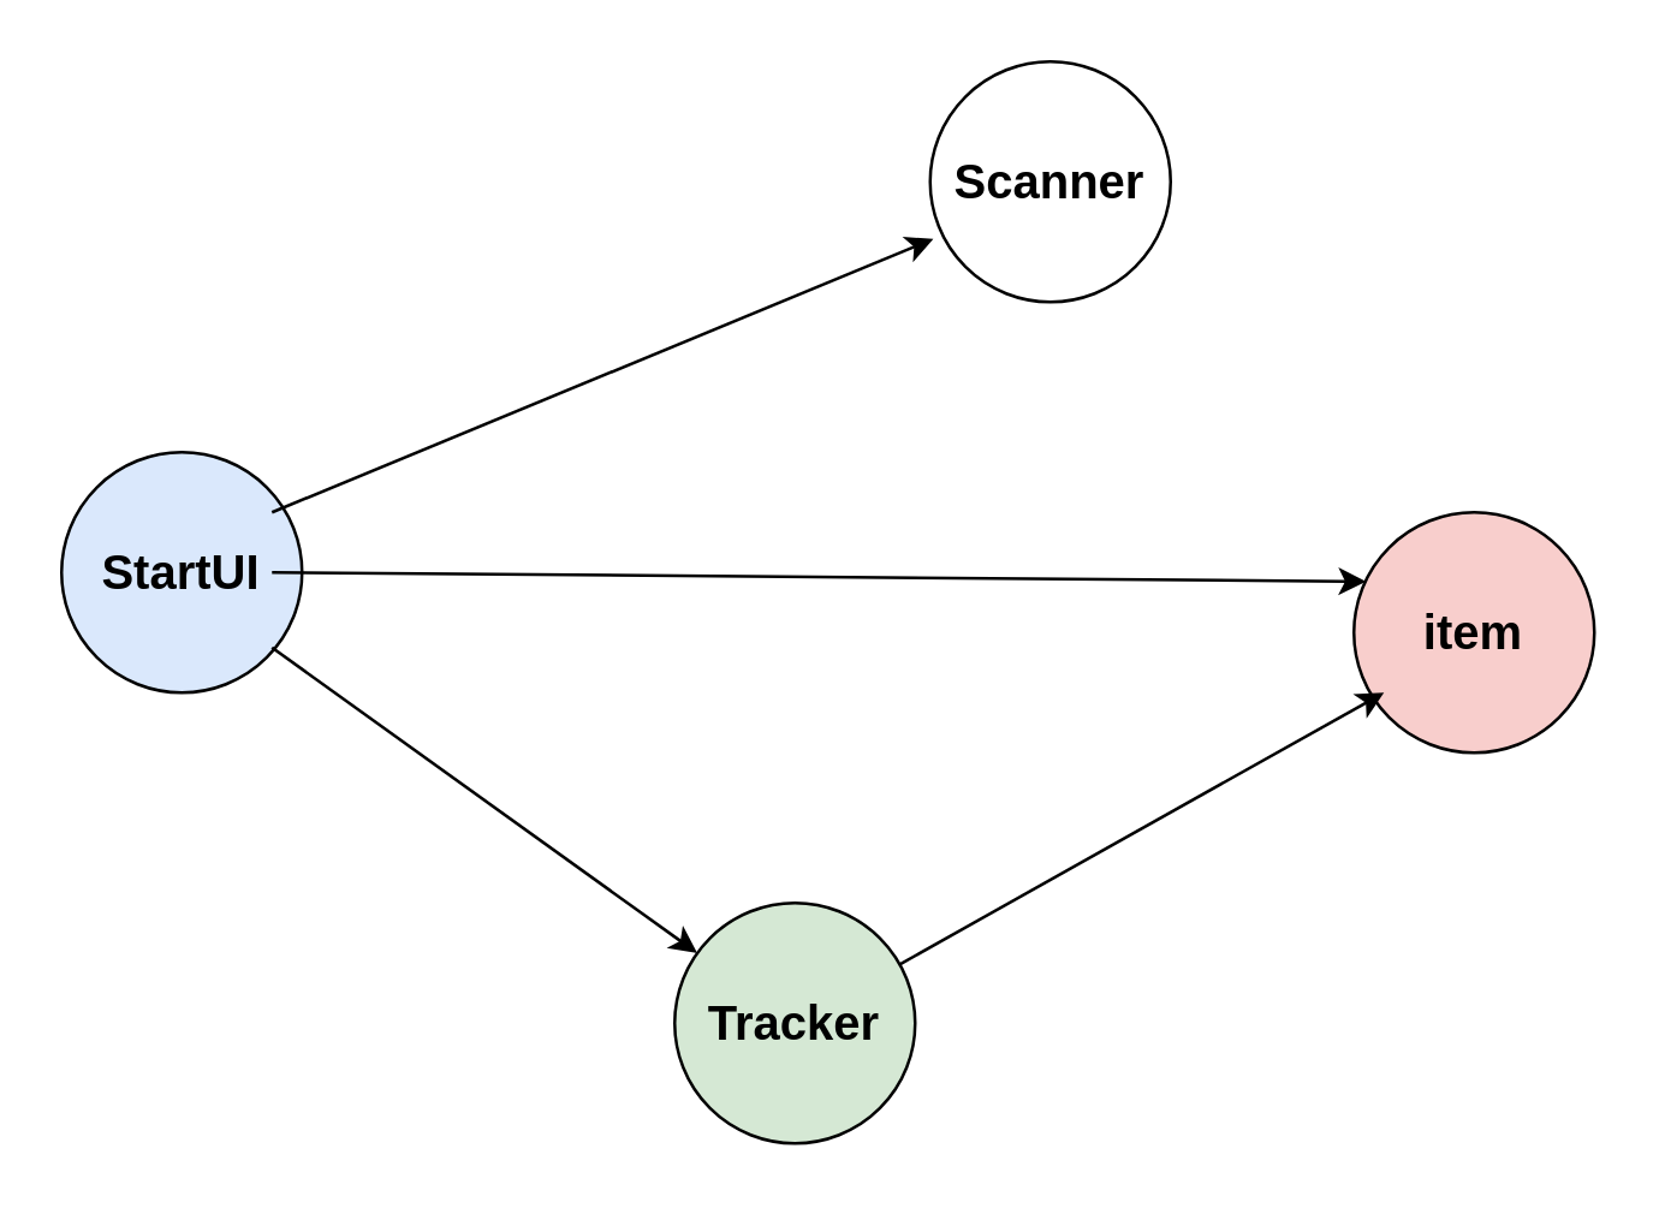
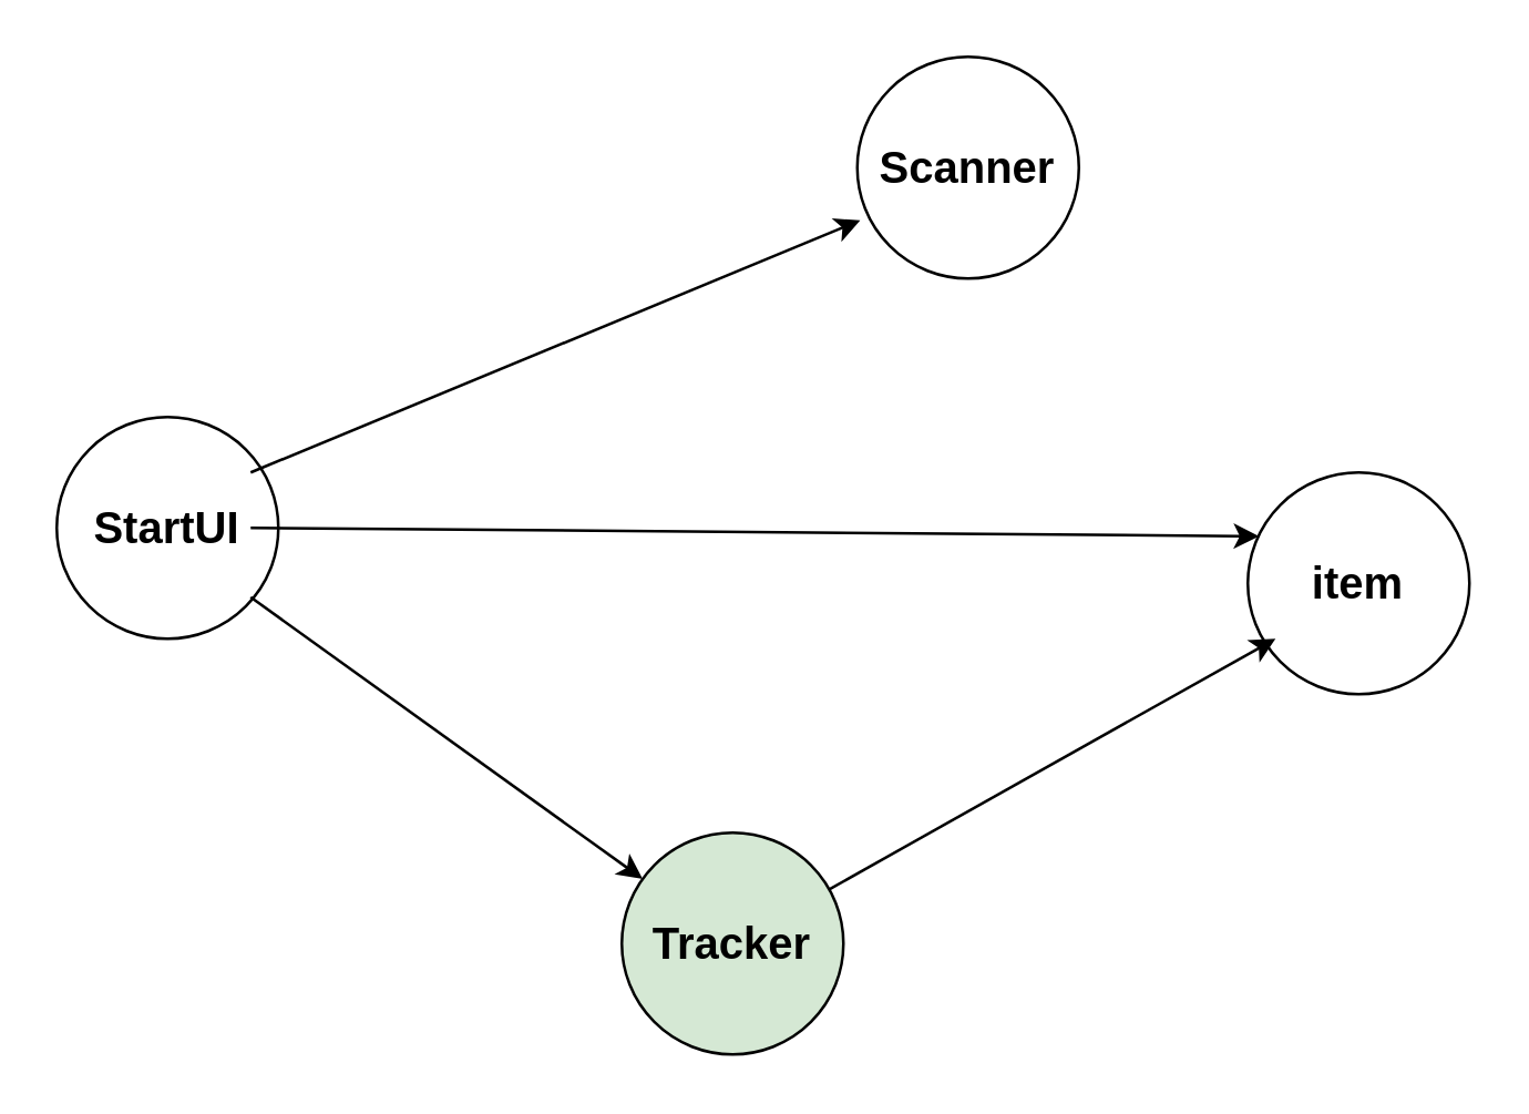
  <mxCell id="0" />
  <mxCell id="1" parent="0" />
  <mxCell id="2" value="&lt;font size=&quot;3&quot;&gt;&lt;b&gt;Scanner&lt;/b&gt;&lt;/font&gt;" style="ellipse;whiteSpace=wrap;html=1;aspect=fixed;" vertex="1" parent="1"><mxGeometry x="309" y="20" width="80" height="80" as="geometry" /></mxCell>
- <mxCell id="3" value="&lt;font size=&quot;3&quot;&gt;&lt;b&gt;item&lt;/b&gt;&lt;/font&gt;" style="ellipse;whiteSpace=wrap;html=1;aspect=fixed;fillColor=#f8cecc;" vertex="1" parent="1"><mxGeometry x="450" y="170" width="80" height="80" as="geometry" /></mxCell>
+ <mxCell id="3" value="&lt;font size=&quot;3&quot;&gt;&lt;b&gt;item&lt;/b&gt;&lt;/font&gt;" style="ellipse;whiteSpace=wrap;html=1;aspect=fixed;" vertex="1" parent="1"><mxGeometry x="450" y="170" width="80" height="80" as="geometry" /></mxCell>
  <mxCell id="4" value="&lt;font size=&quot;3&quot;&gt;&lt;b&gt;Tracker&lt;/b&gt;&lt;/font&gt;" style="ellipse;whiteSpace=wrap;html=1;aspect=fixed;fillColor=#d5e8d4;" vertex="1" parent="1"><mxGeometry x="224" y="300" width="80" height="80" as="geometry" /></mxCell>
  <mxCell id="5" value="" style="endArrow=classic;html=1;" edge="1" parent="1" source="4"><mxGeometry width="50" height="50" relative="1" as="geometry"><mxPoint x="410" y="280" as="sourcePoint" /><mxPoint x="460" y="230" as="targetPoint" /></mxGeometry></mxCell>
- <mxCell id="6" value="&lt;font size=&quot;3&quot;&gt;&lt;b&gt;StartUI&lt;/b&gt;&lt;/font&gt;" style="ellipse;whiteSpace=wrap;html=1;aspect=fixed;fillColor=#dae8fc;" vertex="1" parent="1"><mxGeometry x="20" y="150" width="80" height="80" as="geometry" /></mxCell>
+ <mxCell id="6" value="&lt;font size=&quot;3&quot;&gt;&lt;b&gt;StartUI&lt;/b&gt;&lt;/font&gt;" style="ellipse;whiteSpace=wrap;html=1;aspect=fixed;" vertex="1" parent="1"><mxGeometry x="20" y="150" width="80" height="80" as="geometry" /></mxCell>
  <mxCell id="7" value="" style="endArrow=classic;html=1;entryX=0.013;entryY=0.738;entryDx=0;entryDy=0;entryPerimeter=0;" edge="1" parent="1" target="2"><mxGeometry width="50" height="50" relative="1" as="geometry"><mxPoint x="90" y="170" as="sourcePoint" /><mxPoint x="150" y="120" as="targetPoint" /><Array as="points" /></mxGeometry></mxCell>
  <mxCell id="8" value="" style="endArrow=classic;html=1;" edge="1" parent="1" target="4"><mxGeometry width="50" height="50" relative="1" as="geometry"><mxPoint x="90" y="215" as="sourcePoint" /><mxPoint x="140" y="165" as="targetPoint" /></mxGeometry></mxCell>
  <mxCell id="9" value="" style="endArrow=classic;html=1;entryX=0.05;entryY=0.288;entryDx=0;entryDy=0;entryPerimeter=0;" edge="1" parent="1" target="3"><mxGeometry width="50" height="50" relative="1" as="geometry"><mxPoint x="90" y="190" as="sourcePoint" /><mxPoint x="140" y="140" as="targetPoint" /></mxGeometry></mxCell>
